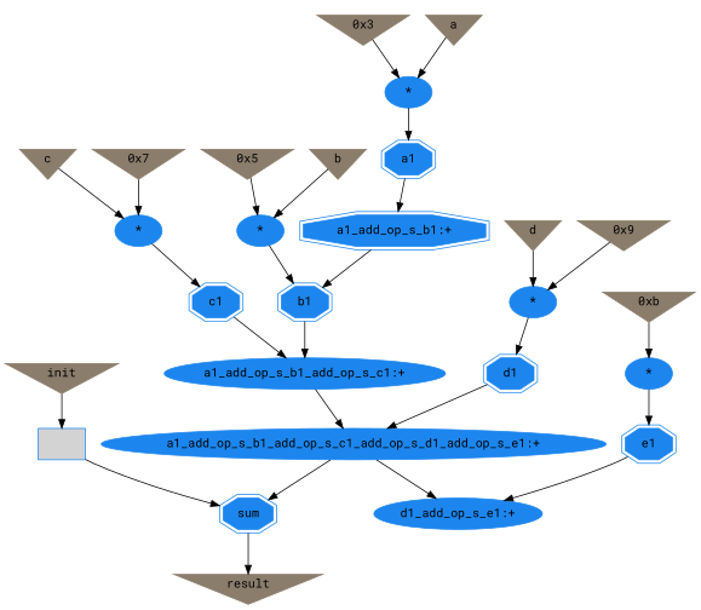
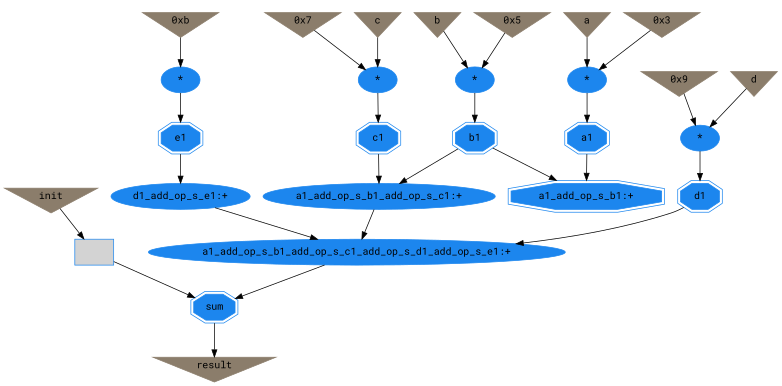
  digraph {
    fontname="Roboto Mono"
    node [color=dodgerblue2 fontname="Roboto Mono" shape=invtriangle style=filled]
    edge [fontname="Roboto Mono"]
    n1 [color=bisque4 label=result]
    n2 [fillcolor=lightgray label="{}" shape=record]
    n3 [label=sum shape=doubleoctagon]
    n4 [label="*" shape=ellipse]
    n5 [label=a1 shape=doubleoctagon]
    n6 [label="a1_add_op_s_b1:+" shape=doubleoctagon]
    n7 [color=bisque4 label="0x3"]
    n8 [label="*" shape=ellipse]
    n9 [label=e1 shape=doubleoctagon]
    n10 [label="d1_add_op_s_e1:+" shape=ellipse]
    n11 [label="a1_add_op_s_b1_add_op_s_c1_add_op_s_d1_add_op_s_e1:+" shape=ellipse]
    n12 [label=d1 shape=doubleoctagon]
    n13 [label="*" shape=ellipse]
    n14 [label=c1 shape=doubleoctagon]
    n15 [label="a1_add_op_s_b1_add_op_s_c1:+" shape=ellipse]
    n16 [color=bisque4 label="0x7"]
    n17 [color=bisque4 label="0xb"]
    n18 [color=bisque4 label="0x9"]
    n19 [label="*" shape=ellipse]
    n20 [label="*" shape=ellipse]
    n21 [label=b1 shape=doubleoctagon]
    n22 [color=bisque4 label="0x5"]
    n23 [color=bisque4 label=init]
    n24 [color=bisque4 label=b]
    n25 [color=bisque4 label=c]
    n26 [color=bisque4 label=d]
    n27 [color=bisque4 label=a]
    n2 -> n3
    n3 -> n1
    n4 -> n5
    n5 -> n6
    n7 -> n4
    n8 -> n9
    n9 -> n10
-   n11 -> n10
+   n10 -> n11
    n11 -> n3
    n12 -> n11
    n13 -> n14
    n14 -> n15
    n15 -> n11
    n16 -> n13
    n17 -> n8
    n18 -> n19
    n19 -> n12
    n20 -> n21
-   n6 -> n21
+   n21 -> n6
    n21 -> n15
    n22 -> n20
    n23 -> n2 [headport=input]
    n24 -> n20
    n25 -> n13
    n26 -> n19
    n27 -> n4
  }
